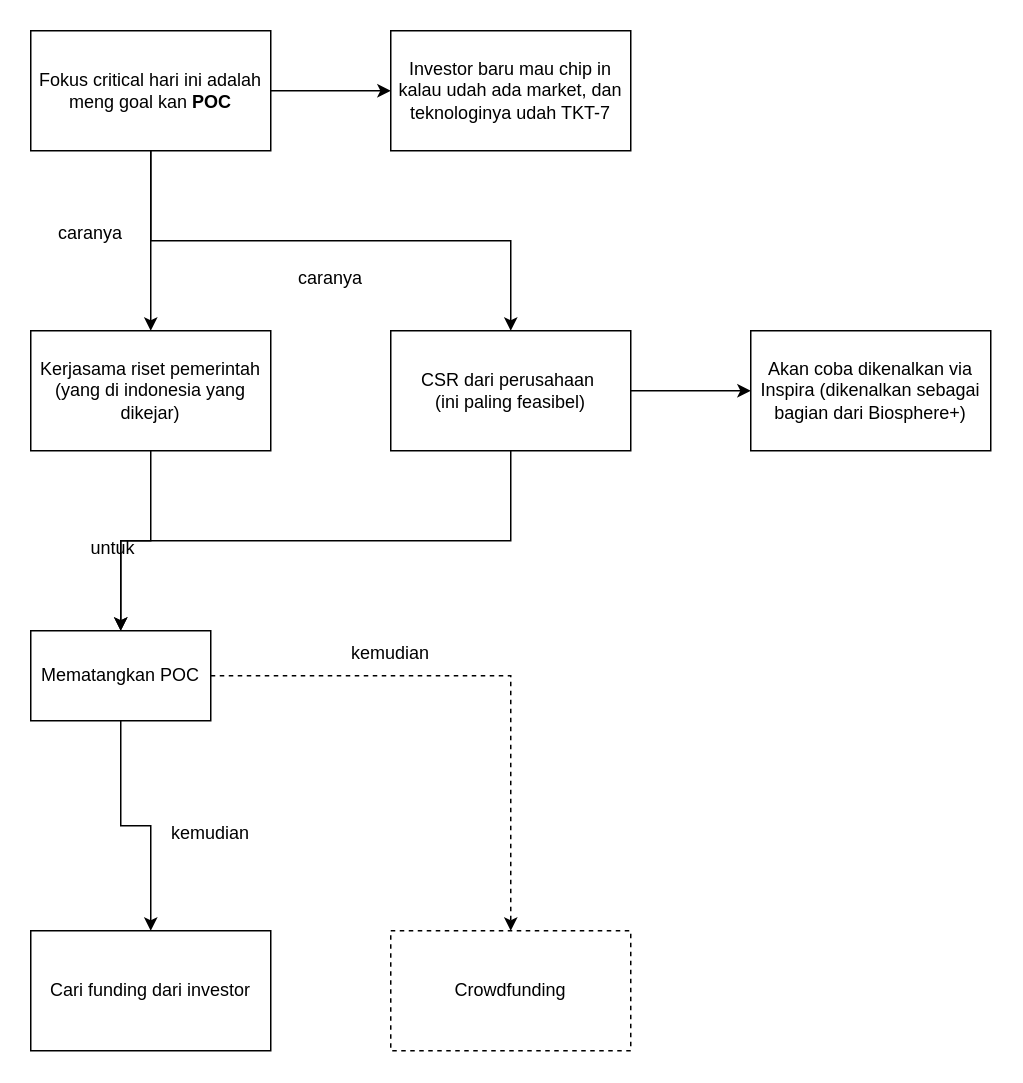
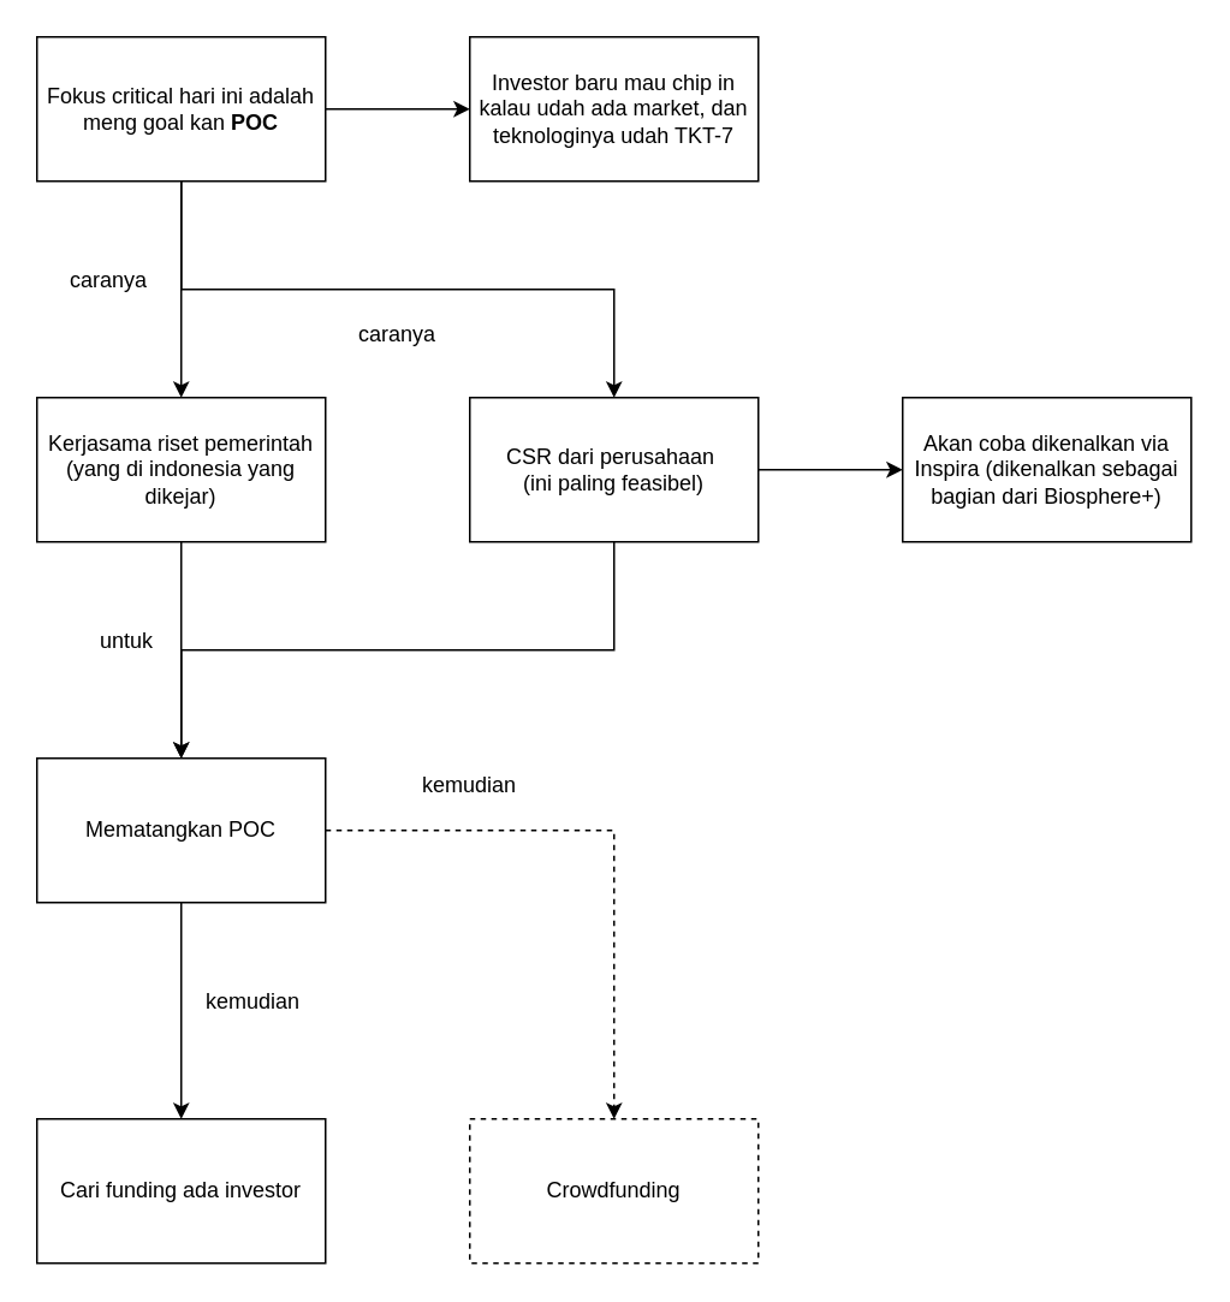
  <mxCell id="0" />
  <mxCell id="1" parent="0" />
  <mxCell id="2" style="edgeStyle=orthogonalEdgeStyle;rounded=0;orthogonalLoop=1;jettySize=auto;html=1;exitX=1;exitY=0.5;exitDx=0;exitDy=0;entryX=0;entryY=0.5;entryDx=0;entryDy=0;" edge="1" parent="1" source="5" target="6"><mxGeometry relative="1" as="geometry" /></mxCell>
  <mxCell id="3" style="edgeStyle=orthogonalEdgeStyle;rounded=0;orthogonalLoop=1;jettySize=auto;html=1;exitX=0.5;exitY=1;exitDx=0;exitDy=0;" edge="1" parent="1" source="5" target="11"><mxGeometry relative="1" as="geometry" /></mxCell>
  <mxCell id="4" style="edgeStyle=orthogonalEdgeStyle;rounded=0;orthogonalLoop=1;jettySize=auto;html=1;exitX=0.5;exitY=1;exitDx=0;exitDy=0;entryX=0.5;entryY=0;entryDx=0;entryDy=0;" edge="1" parent="1" source="5" target="8"><mxGeometry relative="1" as="geometry" /></mxCell>
  <mxCell id="5" value="Fokus critical hari ini adalah meng goal kan &lt;b&gt;POC&lt;/b&gt;" style="rounded=0;whiteSpace=wrap;html=1;" vertex="1" parent="1"><mxGeometry x="20" y="20" width="160" height="80" as="geometry" /></mxCell>
  <mxCell id="6" value="Investor baru mau chip in kalau udah ada market, dan teknologinya udah TKT-7" style="rounded=0;whiteSpace=wrap;html=1;" vertex="1" parent="1"><mxGeometry x="260" y="20" width="160" height="80" as="geometry" /></mxCell>
  <mxCell id="7" style="edgeStyle=orthogonalEdgeStyle;rounded=0;orthogonalLoop=1;jettySize=auto;html=1;exitX=0.5;exitY=1;exitDx=0;exitDy=0;entryX=0.5;entryY=0;entryDx=0;entryDy=0;" edge="1" parent="1" source="8" target="15"><mxGeometry relative="1" as="geometry" /></mxCell>
  <mxCell id="8" value="Kerjasama riset pemerintah (yang di indonesia yang dikejar)" style="rounded=0;whiteSpace=wrap;html=1;" vertex="1" parent="1"><mxGeometry x="20" y="220" width="160" height="80" as="geometry" /></mxCell>
  <mxCell id="9" style="edgeStyle=orthogonalEdgeStyle;rounded=0;orthogonalLoop=1;jettySize=auto;html=1;exitX=0.5;exitY=1;exitDx=0;exitDy=0;entryX=0.5;entryY=0;entryDx=0;entryDy=0;" edge="1" parent="1" source="11" target="15"><mxGeometry relative="1" as="geometry" /></mxCell>
  <mxCell id="10" style="edgeStyle=orthogonalEdgeStyle;rounded=0;orthogonalLoop=1;jettySize=auto;html=1;exitX=1;exitY=0.5;exitDx=0;exitDy=0;entryX=0;entryY=0.5;entryDx=0;entryDy=0;" edge="1" parent="1" source="11" target="22"><mxGeometry relative="1" as="geometry" /></mxCell>
  <mxCell id="11" value="CSR dari perusahaan&amp;nbsp;&lt;div&gt;(ini paling feasibel)&lt;/div&gt;" style="rounded=0;whiteSpace=wrap;html=1;" vertex="1" parent="1"><mxGeometry x="260" y="220" width="160" height="80" as="geometry" /></mxCell>
  <mxCell id="12" value="caranya" style="text;html=1;align=center;verticalAlign=middle;whiteSpace=wrap;rounded=0;" vertex="1" parent="1"><mxGeometry x="30" y="140" width="60" height="30" as="geometry" /></mxCell>
  <mxCell id="13" style="edgeStyle=orthogonalEdgeStyle;rounded=0;orthogonalLoop=1;jettySize=auto;html=1;exitX=0.5;exitY=1;exitDx=0;exitDy=0;entryX=0.5;entryY=0;entryDx=0;entryDy=0;" edge="1" parent="1" source="15" target="17"><mxGeometry relative="1" as="geometry" /></mxCell>
  <mxCell id="14" style="edgeStyle=orthogonalEdgeStyle;rounded=0;orthogonalLoop=1;jettySize=auto;html=1;exitX=1;exitY=0.5;exitDx=0;exitDy=0;entryX=0.5;entryY=0;entryDx=0;entryDy=0;dashed=1;" edge="1" parent="1" source="15" target="16"><mxGeometry relative="1" as="geometry" /></mxCell>
- <mxCell id="15" value="Mematangkan POC" style="rounded=0;whiteSpace=wrap;html=1;" vertex="1" parent="1"><mxGeometry x="20" y="420" width="120" height="60" as="geometry" /></mxCell>
+ <mxCell id="15" value="Mematangkan POC" style="rounded=0;whiteSpace=wrap;html=1;" vertex="1" parent="1"><mxGeometry x="20" y="420" width="160" height="80" as="geometry" /></mxCell>
  <mxCell id="16" value="Crowdfunding" style="rounded=0;whiteSpace=wrap;html=1;dashed=1;" vertex="1" parent="1"><mxGeometry x="260" y="620" width="160" height="80" as="geometry" /></mxCell>
- <mxCell id="17" value="Cari funding dari investor" style="rounded=0;whiteSpace=wrap;html=1;" vertex="1" parent="1"><mxGeometry x="20" y="620" width="160" height="80" as="geometry" /></mxCell>
+ <mxCell id="17" value="Cari funding ada investor" style="rounded=0;whiteSpace=wrap;html=1;" vertex="1" parent="1"><mxGeometry x="20" y="620" width="160" height="80" as="geometry" /></mxCell>
  <mxCell id="18" value="caranya" style="text;html=1;align=center;verticalAlign=middle;whiteSpace=wrap;rounded=0;" vertex="1" parent="1"><mxGeometry x="190" y="170" width="60" height="30" as="geometry" /></mxCell>
- <mxCell id="19" value="untuk" style="text;html=1;align=center;verticalAlign=middle;whiteSpace=wrap;rounded=0;" vertex="1" parent="1"><mxGeometry x="45" y="350" width="60" height="30" as="geometry" /></mxCell>
+ <mxCell id="19" value="untuk" style="text;html=1;align=center;verticalAlign=middle;whiteSpace=wrap;rounded=0;" vertex="1" parent="1"><mxGeometry x="40" y="340" width="60" height="30" as="geometry" /></mxCell>
  <mxCell id="20" value="kemudian" style="text;html=1;align=center;verticalAlign=middle;whiteSpace=wrap;rounded=0;" vertex="1" parent="1"><mxGeometry x="230" y="420" width="60" height="30" as="geometry" /></mxCell>
  <mxCell id="21" value="kemudian" style="text;html=1;align=center;verticalAlign=middle;whiteSpace=wrap;rounded=0;" vertex="1" parent="1"><mxGeometry x="110" y="540" width="60" height="30" as="geometry" /></mxCell>
  <mxCell id="22" value="Akan coba dikenalkan via Inspira (dikenalkan sebagai bagian dari Biosphere+)" style="rounded=0;whiteSpace=wrap;html=1;" vertex="1" parent="1"><mxGeometry x="500" y="220" width="160" height="80" as="geometry" /></mxCell>
